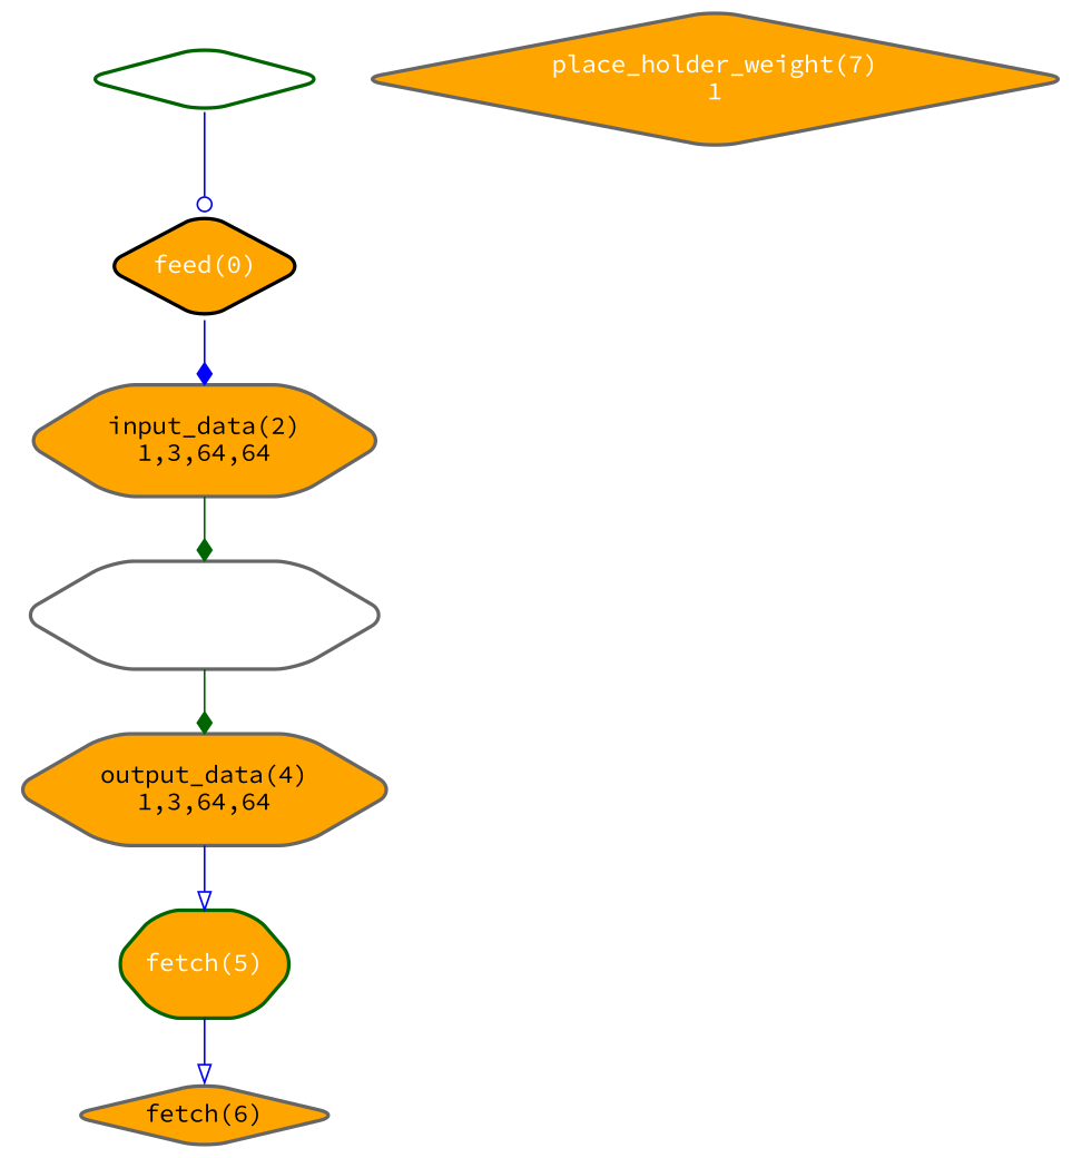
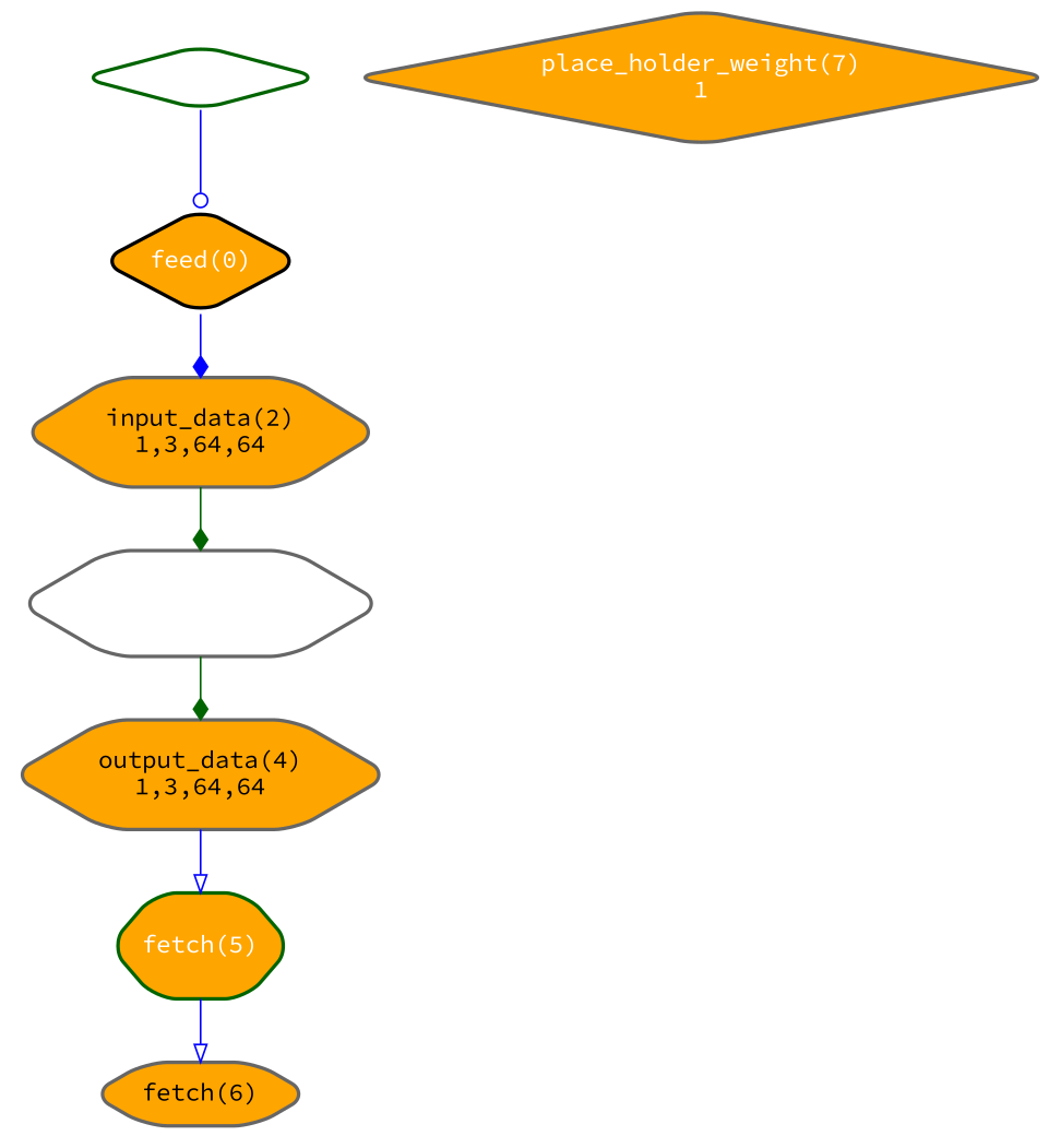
  digraph {
    fontname="Source Code Pro"
    node [color=gray40 fillcolor=orange fontname="Source Code Pro" shape=hexagon style="rounded,filled,bold" fontcolor="#ffffff"]
    edge [color=blue arrowhead=diamond fontname="Source Code Pro"]
    n1 [label="output_data(4)\n1,3,64,64" fontcolor=""]
    n2 [color=darkgreen height=0.84 label="fetch(5)" width=1.3]
    n3 [label="input_data(2)\n1,3,64,64" fontcolor=""]
    n4 [height=0.84 label="tensorrt_engine(8)" width=1.3 fillcolor=white]
    n5 [color=black height=0.84 label="feed(0)" shape=diamond width=1.3]
-   n6 [label="fetch(6)" shape=diamond fontcolor=""]
+   n6 [label="fetch(6)" fontcolor=""]
    n7 [label="place_holder_weight(7)\n1" shape=diamond]
    n8 [color=darkgreen label="feed(1)" shape=diamond fillcolor=white]
    n1 -> n2 [arrowhead=onormal]
    n2 -> n6 [arrowhead=onormal]
    n3 -> n4 [color=darkgreen]
    n4 -> n1 [color=darkgreen]
    n5 -> n3
    n8 -> n5 [arrowhead=odot]
  }
